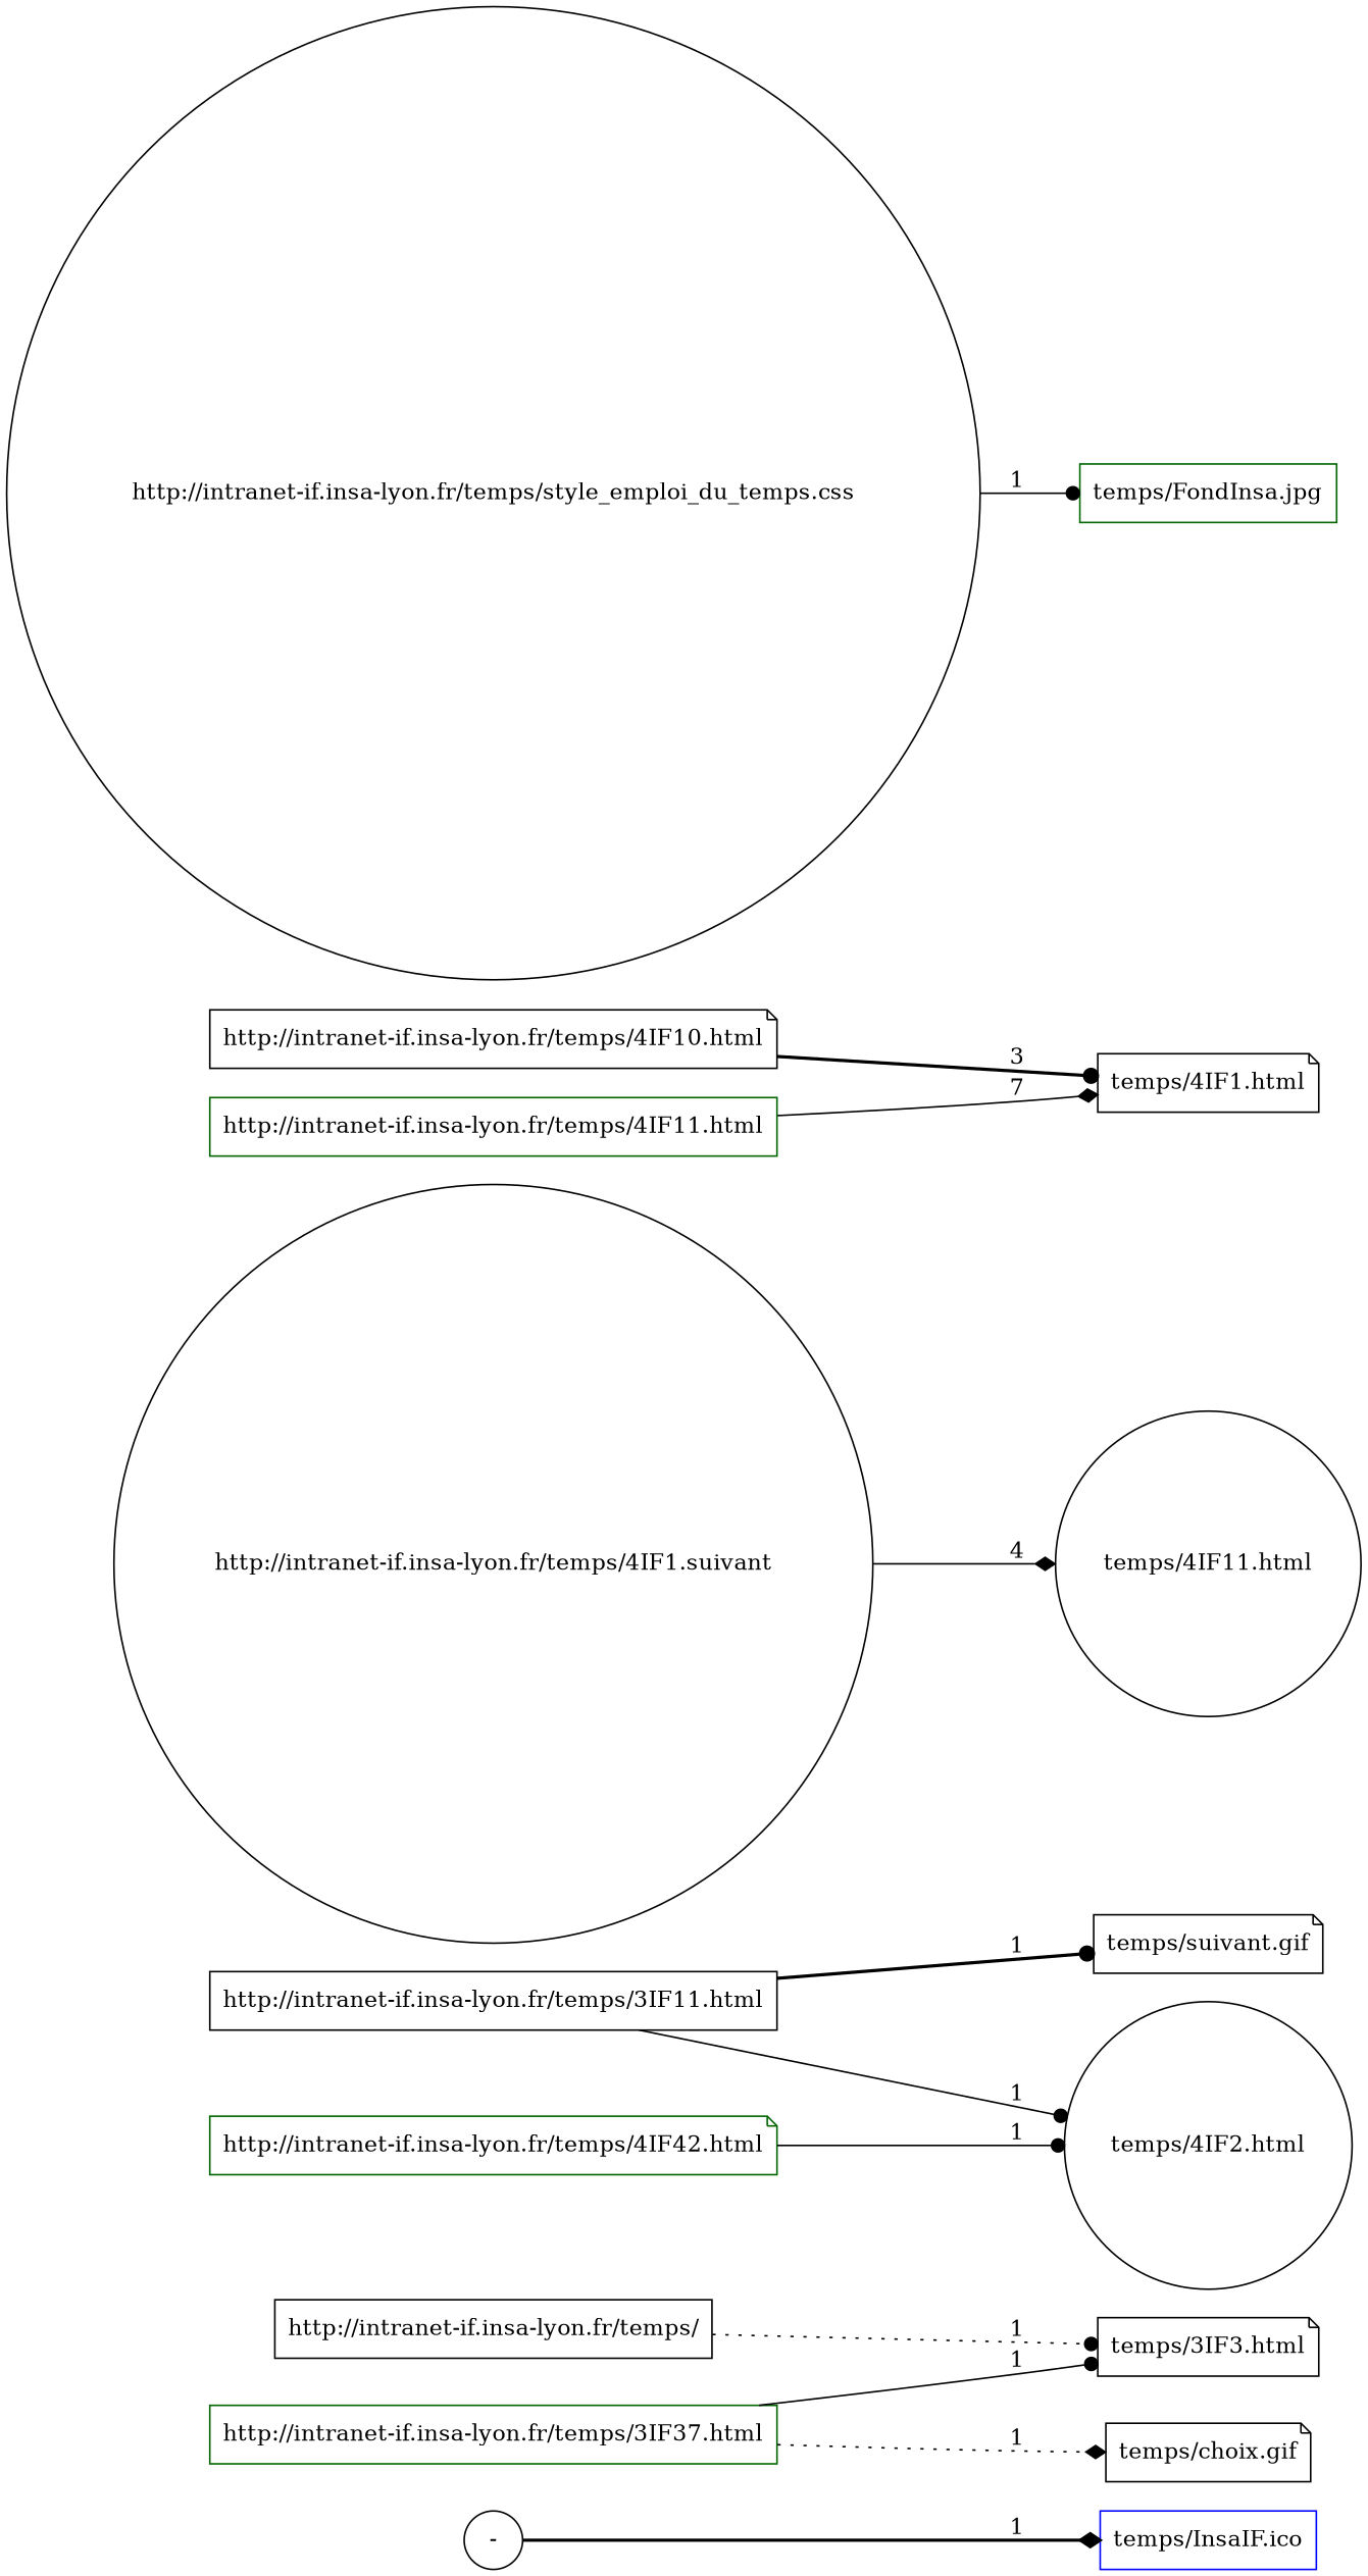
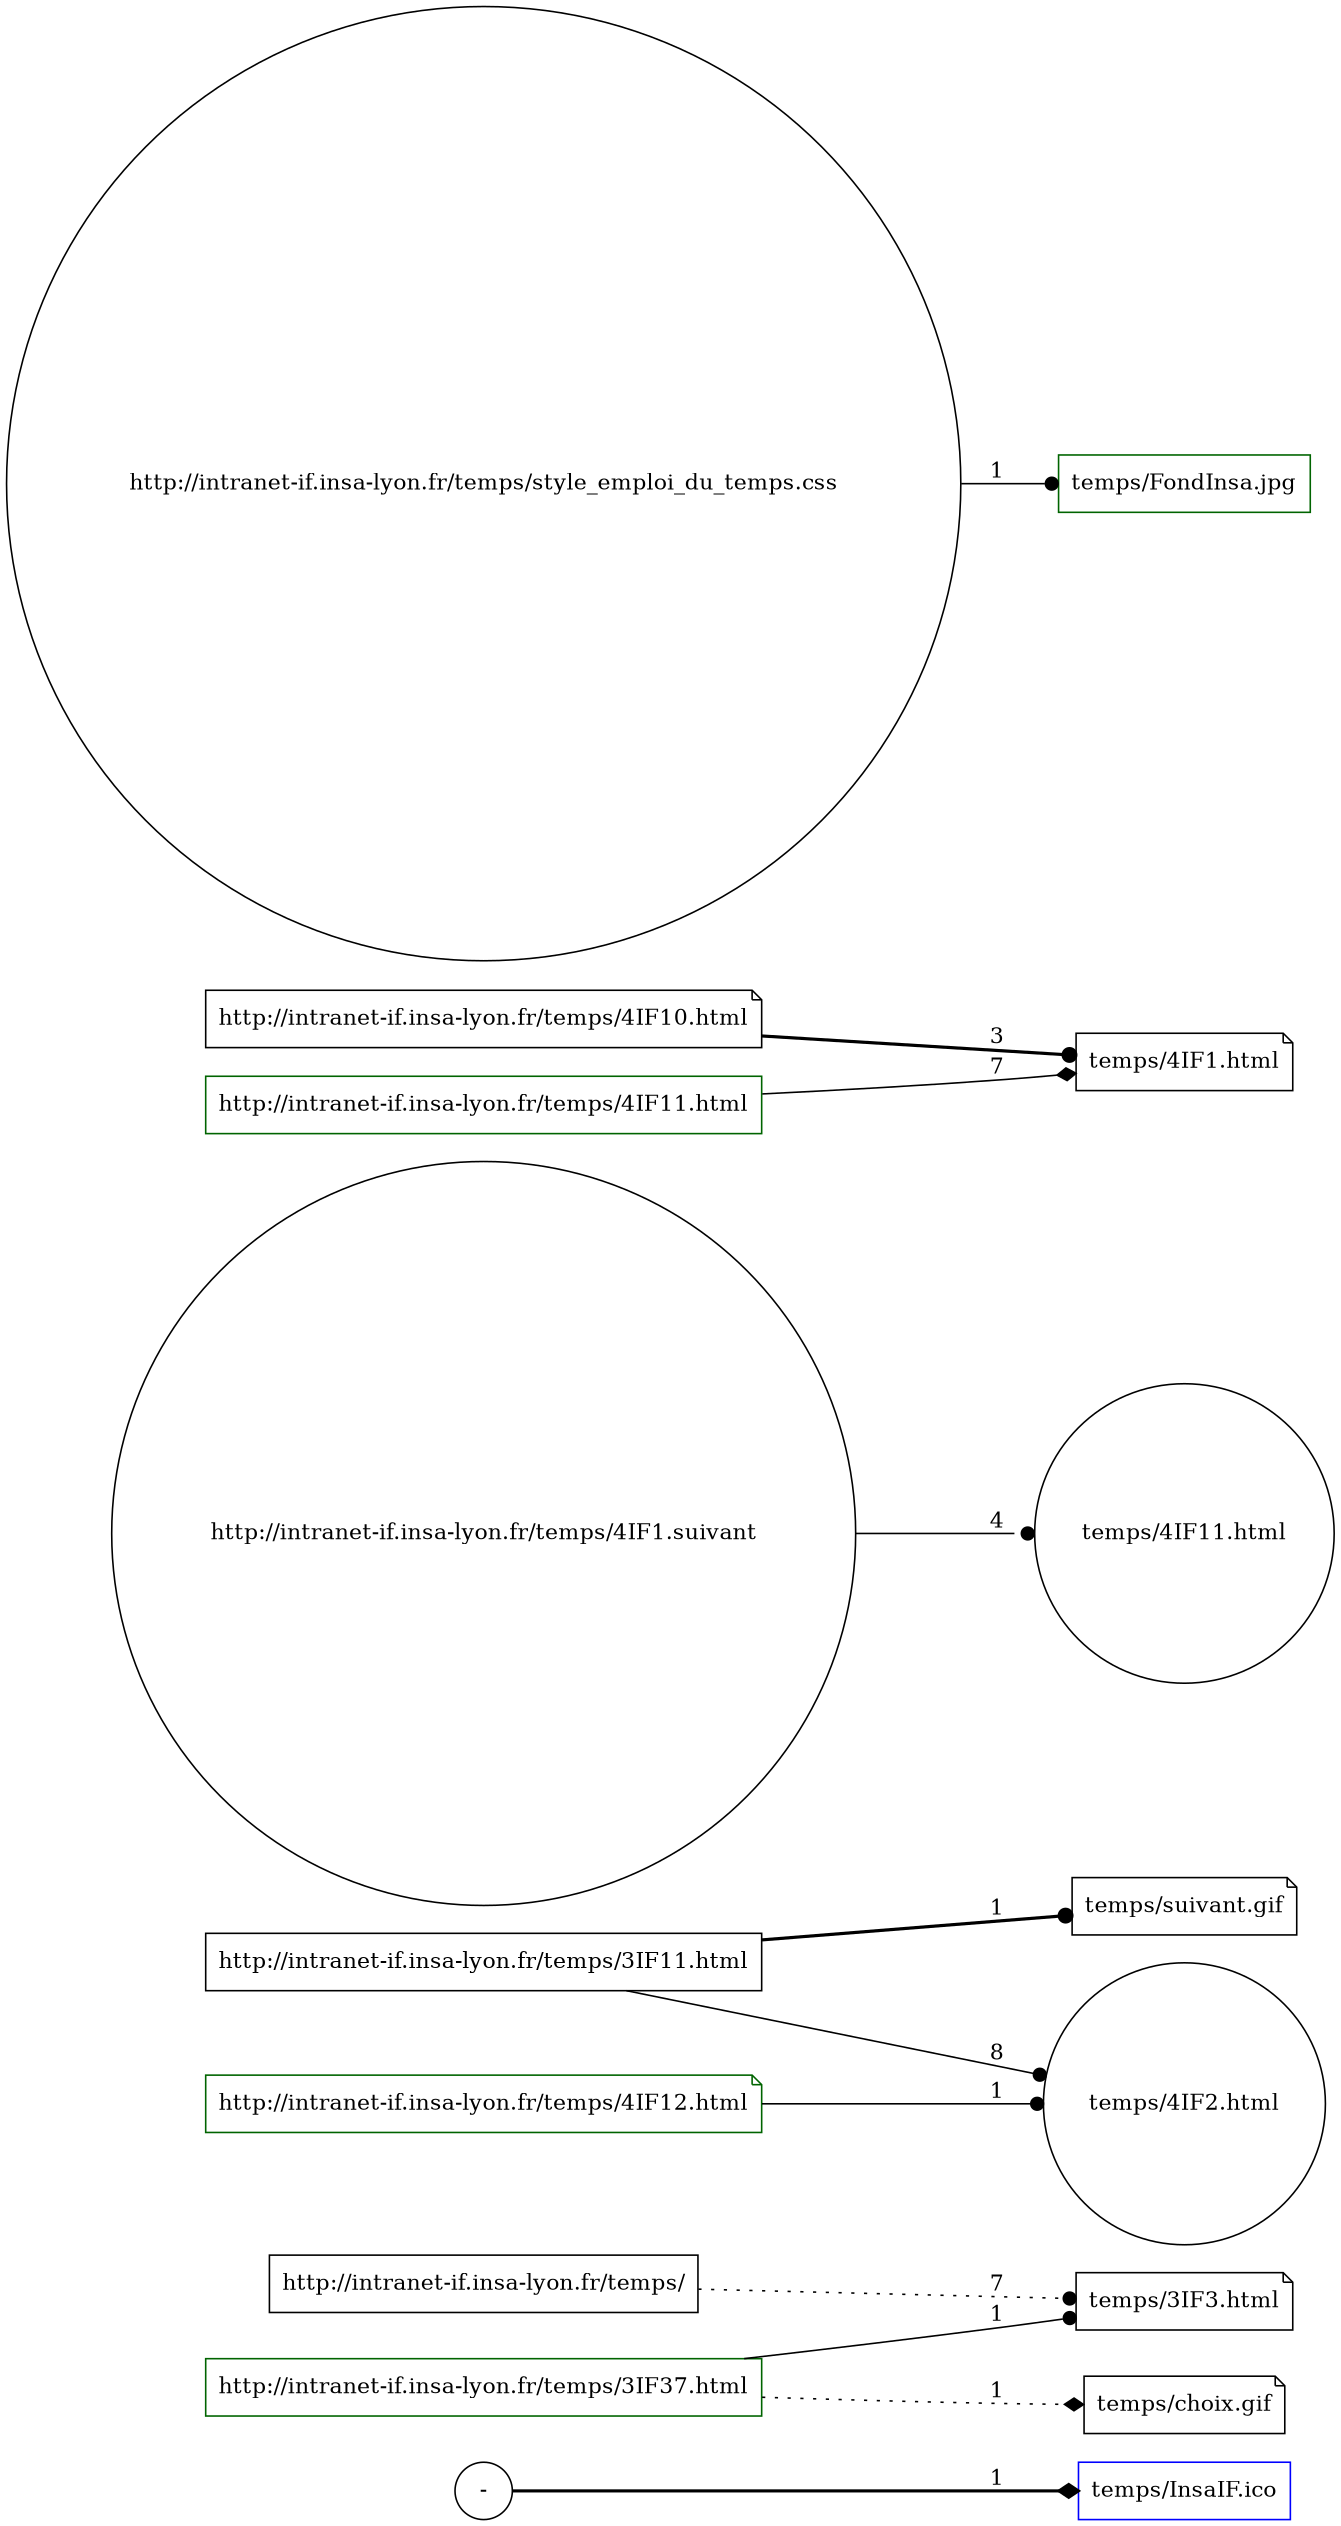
  digraph {
    rankdir=LR
    node [color=black shape=box]
    edge [arrowhead=dot style=solid]
    n1 [label="-" shape=circle]
    n2 [color=blue label="temps/InsaIF.ico"]
    n3 [label="http://intranet-if.insa-lyon.fr/temps/"]
    n4 [label="temps/3IF3.html" shape=note]
    n5 [label="http://intranet-if.insa-lyon.fr/temps/3IF11.html"]
    n6 [label="temps/4IF2.html" shape=circle]
    n7 [label="temps/suivant.gif" shape=note]
    n8 [color=darkgreen label="http://intranet-if.insa-lyon.fr/temps/3IF37.html"]
    n9 [label="temps/choix.gif" shape=note]
    n10 [label="http://intranet-if.insa-lyon.fr/temps/4IF1.suivant" shape=circle]
    n11 [label="temps/4IF11.html" shape=circle]
    n12 [label="http://intranet-if.insa-lyon.fr/temps/4IF10.html" shape=note]
    n13 [label="temps/4IF1.html" shape=note]
    n14 [color=darkgreen label="http://intranet-if.insa-lyon.fr/temps/4IF11.html"]
-   n15 [color=darkgreen label="http://intranet-if.insa-lyon.fr/temps/4IF42.html" shape=note]
+   n15 [color=darkgreen label="http://intranet-if.insa-lyon.fr/temps/4IF12.html" shape=note]
    n16 [label="http://intranet-if.insa-lyon.fr/temps/style_emploi_du_temps.css" shape=circle]
    n17 [color=darkgreen label="temps/FondInsa.jpg"]
    n1 -> n2 [arrowhead=diamond label=1 style=bold]
-   n3 -> n4 [label=1 style=dotted]
-   n5 -> n6 [label=1]
+   n3 -> n4 [label=7 style=dotted]
+   n5 -> n6 [label=8]
    n5 -> n7 [label=1 style=bold]
    n8 -> n4 [label=1]
    n8 -> n9 [arrowhead=diamond label=1 style=dotted]
-   n10 -> n11 [arrowhead=diamond label=4]
+   n10 -> n11 [label=4]
    n12 -> n13 [label=3 style=bold]
    n14 -> n13 [arrowhead=diamond label=7]
    n15 -> n6 [label=1]
    n16 -> n17 [label=1]
  }
